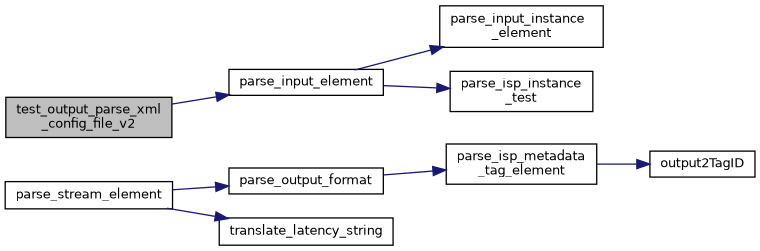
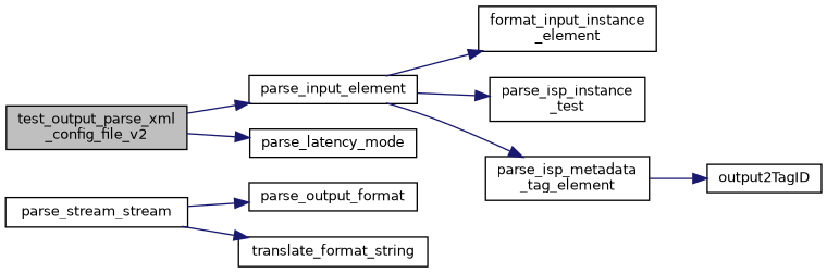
  digraph {
    rankdir=LR
    node [color=black fillcolor=white fontname=Helvetica fontsize=10 shape=record style=filled]
    edge [color=midnightblue fontname=Helvetica fontsize=10 labelfontname=Helvetica labelfontsize=10 style=solid]
    n1 [fillcolor=grey75 fontcolor=black height=0.2 label="test_output_parse_xml\l_config_file_v2" width=0.4]
    n2 [height=0.2 label=parse_input_element width=0.4]
-   n4 [height=0.2 label="parse_input_instance\l_element" width=0.4]
+   n3 [height=0.2 label=parse_latency_mode width=0.4]
+   n4 [height=0.2 label="format_input_instance\l_element" width=0.4]
    n5 [height=0.2 label="parse_isp_instance\l_test" width=0.4]
    n6 [height=0.2 label="parse_isp_metadata\l_tag_element" width=0.4]
    n7 [height=0.2 label=output2TagID width=0.4]
-   n8 [height=0.2 label=parse_stream_element width=0.4]
+   n8 [height=0.2 label=parse_stream_stream width=0.4]
    n9 [height=0.2 label=parse_output_format width=0.4]
-   n10 [height=0.2 label=translate_latency_string width=0.4]
+   n10 [height=0.2 label=translate_format_string width=0.4]
    n1 -> n2
+   n1 -> n3
    n2 -> n4
    n2 -> n5
-   n9 -> n6
+   n2 -> n6
    n6 -> n7
    n8 -> n9
    n8 -> n10
  }
